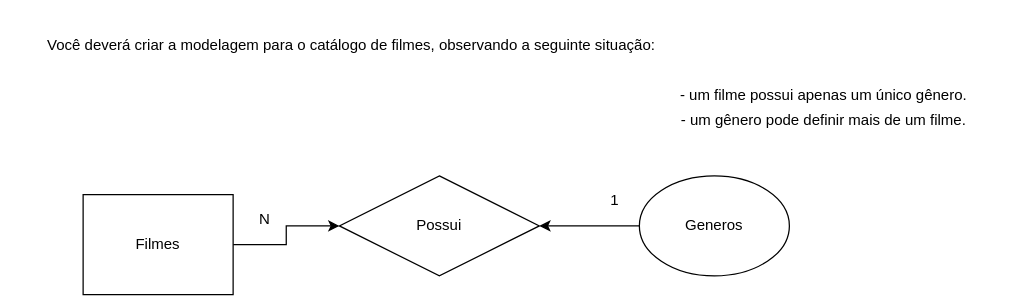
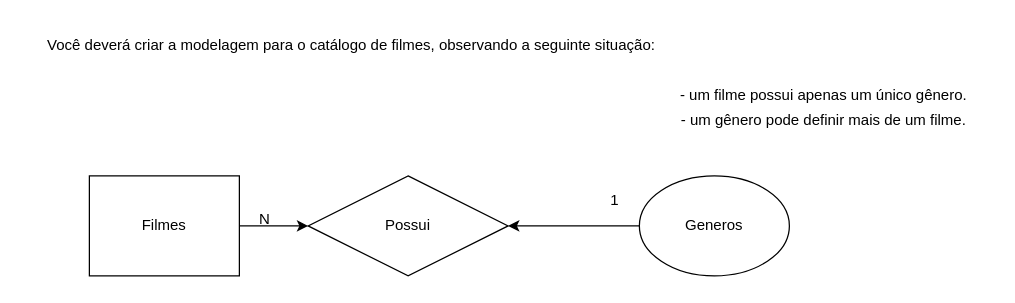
  <mxCell id="0" />
  <mxCell id="1" parent="0" />
  <mxCell id="2" style="edgeStyle=orthogonalEdgeStyle;rounded=0;orthogonalLoop=1;jettySize=auto;html=1;exitX=1;exitY=0.5;exitDx=0;exitDy=0;" edge="1" parent="1" source="3" target="6"><mxGeometry relative="1" as="geometry" /></mxCell>
- <mxCell id="3" value="Filmes" style="rounded=0;whiteSpace=wrap;html=1;" vertex="1" parent="1"><mxGeometry x="66" y="155" width="120" height="80" as="geometry" /></mxCell>
+ <mxCell id="3" value="Filmes" style="rounded=0;whiteSpace=wrap;html=1;" vertex="1" parent="1"><mxGeometry x="71" y="140" width="120" height="80" as="geometry" /></mxCell>
  <mxCell id="4" style="edgeStyle=orthogonalEdgeStyle;rounded=0;orthogonalLoop=1;jettySize=auto;html=1;exitX=0;exitY=0.5;exitDx=0;exitDy=0;entryX=1;entryY=0.5;entryDx=0;entryDy=0;" edge="1" parent="1" source="5" target="6"><mxGeometry relative="1" as="geometry" /></mxCell>
  <mxCell id="5" value="Generos" style="ellipse;whiteSpace=wrap;html=1;" vertex="1" parent="1"><mxGeometry x="511" y="140" width="120" height="80" as="geometry" /></mxCell>
- <mxCell id="6" value="Possui" style="rhombus;whiteSpace=wrap;html=1;" vertex="1" parent="1"><mxGeometry x="271" y="140" width="160" height="80" as="geometry" /></mxCell>
+ <mxCell id="6" value="Possui" style="rhombus;whiteSpace=wrap;html=1;" vertex="1" parent="1"><mxGeometry x="246" y="140" width="160" height="80" as="geometry" /></mxCell>
  <mxCell id="7" value="N" style="text;html=1;align=center;verticalAlign=middle;resizable=0;points=[];autosize=1;" vertex="1" parent="1"><mxGeometry x="201" y="165" width="20" height="20" as="geometry" /></mxCell>
  <mxCell id="8" value="1" style="text;html=1;align=center;verticalAlign=middle;resizable=0;points=[];autosize=1;" vertex="1" parent="1"><mxGeometry x="481" y="150" width="20" height="20" as="geometry" /></mxCell>
  <mxCell id="9" value="&lt;table class=&quot;highlight tab-size js-file-line-container&quot; style=&quot;border-spacing: 0px ; border-collapse: collapse ; font-size: 14px&quot;&gt;&lt;tbody style=&quot;box-sizing: border-box&quot;&gt;&lt;tr style=&quot;box-sizing: border-box&quot;&gt;&lt;td id=&quot;LC1&quot; class=&quot;blob-code blob-code-inner js-file-line&quot; style=&quot;box-sizing: border-box ; padding: 0px 10px ; position: relative ; line-height: 20px ; vertical-align: top ; overflow: visible ; font-family: , &amp;#34;consolas&amp;#34; , &amp;#34;liberation mono&amp;#34; , &amp;#34;menlo&amp;#34; , monospace ; font-size: 12px ; overflow-wrap: normal&quot;&gt;Você deverá criar a modelagem para o catálogo de filmes, observando a seguinte situação:&lt;/td&gt;&lt;/tr&gt;&lt;tr style=&quot;box-sizing: border-box&quot;&gt;&lt;td id=&quot;L2&quot; class=&quot;blob-num js-line-number&quot; style=&quot;box-sizing: border-box ; padding: 0px 10px ; width: 50.4px ; min-width: 50px ; font-family: , &amp;#34;consolas&amp;#34; , &amp;#34;liberation mono&amp;#34; , &amp;#34;menlo&amp;#34; , monospace ; font-size: 12px ; line-height: 20px ; text-align: right ; vertical-align: top ; cursor: pointer&quot;&gt;&lt;/td&gt;&lt;td id=&quot;LC2&quot; class=&quot;blob-code blob-code-inner js-file-line&quot; style=&quot;box-sizing: border-box ; padding: 0px 10px ; position: relative ; line-height: 20px ; vertical-align: top ; overflow: visible ; font-family: , &amp;#34;consolas&amp;#34; , &amp;#34;liberation mono&amp;#34; , &amp;#34;menlo&amp;#34; , monospace ; font-size: 12px ; overflow-wrap: normal&quot;&gt;&lt;br&gt;&lt;/td&gt;&lt;/tr&gt;&lt;tr style=&quot;box-sizing: border-box&quot;&gt;&lt;td id=&quot;L3&quot; class=&quot;blob-num js-line-number&quot; style=&quot;box-sizing: border-box ; padding: 0px 10px ; width: 50.4px ; min-width: 50px ; font-family: , &amp;#34;consolas&amp;#34; , &amp;#34;liberation mono&amp;#34; , &amp;#34;menlo&amp;#34; , monospace ; font-size: 12px ; line-height: 20px ; text-align: right ; vertical-align: top ; cursor: pointer&quot;&gt;&lt;/td&gt;&lt;td id=&quot;LC3&quot; class=&quot;blob-code blob-code-inner js-file-line&quot; style=&quot;box-sizing: border-box ; padding: 0px 10px ; position: relative ; line-height: 20px ; vertical-align: top ; overflow: visible ; font-family: , &amp;#34;consolas&amp;#34; , &amp;#34;liberation mono&amp;#34; , &amp;#34;menlo&amp;#34; , monospace ; font-size: 12px ; overflow-wrap: normal&quot;&gt;- um filme possui apenas um único gênero.&lt;/td&gt;&lt;/tr&gt;&lt;tr style=&quot;box-sizing: border-box&quot;&gt;&lt;td id=&quot;L4&quot; class=&quot;blob-num js-line-number&quot; style=&quot;box-sizing: border-box ; padding: 0px 10px ; width: 50.4px ; min-width: 50px ; font-family: , &amp;#34;consolas&amp;#34; , &amp;#34;liberation mono&amp;#34; , &amp;#34;menlo&amp;#34; , monospace ; font-size: 12px ; line-height: 20px ; text-align: right ; vertical-align: top ; cursor: pointer&quot;&gt;&lt;/td&gt;&lt;td id=&quot;LC4&quot; class=&quot;blob-code blob-code-inner js-file-line&quot; style=&quot;box-sizing: border-box ; padding: 0px 10px ; position: relative ; line-height: 20px ; vertical-align: top ; overflow: visible ; font-family: , &amp;#34;consolas&amp;#34; , &amp;#34;liberation mono&amp;#34; , &amp;#34;menlo&amp;#34; , monospace ; font-size: 12px ; overflow-wrap: normal&quot;&gt;- um gênero pode definir mais de um filme.&lt;/td&gt;&lt;/tr&gt;&lt;/tbody&gt;&lt;/table&gt;" style="text;html=1;align=center;verticalAlign=middle;resizable=0;points=[];autosize=1;" vertex="1" parent="1"><mxGeometry x="20" y="20" width="770" height="90" as="geometry" /></mxCell>
